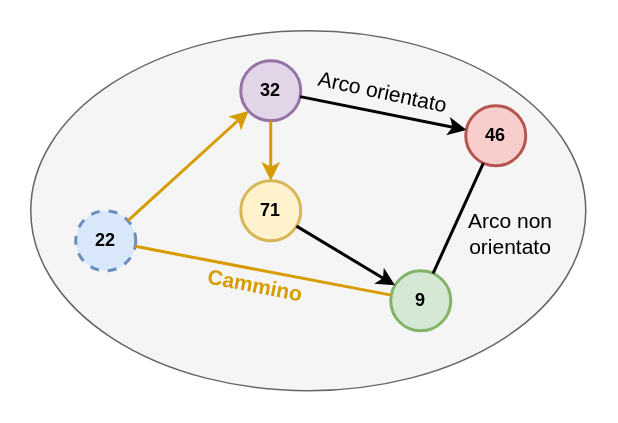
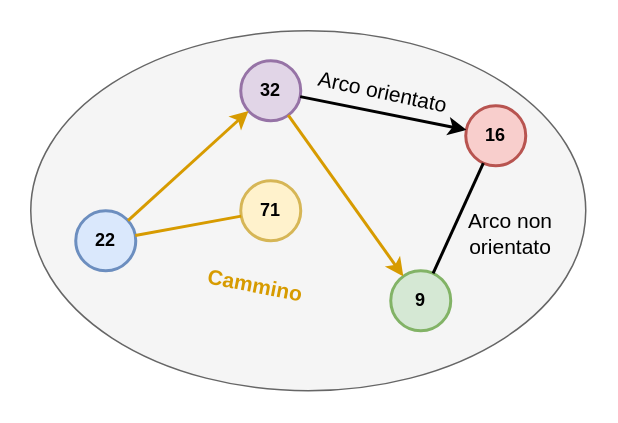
  <mxCell id="0" />
  <mxCell id="1" parent="0" />
  <mxCell id="2" value="" style="ellipse;whiteSpace=wrap;html=1;fillColor=#f5f5f5;fontColor=#333333;strokeColor=#666666;" vertex="1" parent="1"><mxGeometry x="20" y="20" width="370" height="240" as="geometry" /></mxCell>
  <mxCell id="3" value="32" style="ellipse;whiteSpace=wrap;html=1;aspect=fixed;fillColor=#e1d5e7;strokeColor=#9673a6;fontStyle=1;strokeWidth=2;" vertex="1" parent="1"><mxGeometry x="160" y="40" width="40" height="40" as="geometry" /></mxCell>
  <mxCell id="4" value="71" style="ellipse;whiteSpace=wrap;html=1;aspect=fixed;fillColor=#fff2cc;strokeColor=#d6b656;fontStyle=1;strokeWidth=2;" vertex="1" parent="1"><mxGeometry x="160" y="120" width="40" height="40" as="geometry" /></mxCell>
  <mxCell id="5" value="9" style="ellipse;whiteSpace=wrap;html=1;aspect=fixed;fillColor=#d5e8d4;strokeColor=#82b366;fontStyle=1;strokeWidth=2;" vertex="1" parent="1"><mxGeometry x="260" y="180" width="40" height="40" as="geometry" /></mxCell>
- <mxCell id="6" value="22" style="ellipse;whiteSpace=wrap;html=1;aspect=fixed;fillColor=#dae8fc;strokeColor=#6c8ebf;fontStyle=1;strokeWidth=2;dashed=1;" vertex="1" parent="1"><mxGeometry x="50" y="140" width="40" height="40" as="geometry" /></mxCell>
- <mxCell id="7" value="46" style="ellipse;whiteSpace=wrap;html=1;aspect=fixed;fillColor=#f8cecc;strokeColor=#b85450;fontStyle=1;strokeWidth=2;" vertex="1" parent="1"><mxGeometry x="310" y="70" width="40" height="40" as="geometry" /></mxCell>
- <mxCell id="8" value="" style="endArrow=classic;html=1;rounded=0;strokeWidth=2;" edge="1" parent="1" source="4" target="5"><mxGeometry width="50" height="50" relative="1" as="geometry"><mxPoint x="-90" y="340" as="sourcePoint" /><mxPoint x="-40" y="290" as="targetPoint" /></mxGeometry></mxCell>
+ <mxCell id="6" value="22" style="ellipse;whiteSpace=wrap;html=1;aspect=fixed;fillColor=#dae8fc;strokeColor=#6c8ebf;fontStyle=1;strokeWidth=2;" vertex="1" parent="1"><mxGeometry x="50" y="140" width="40" height="40" as="geometry" /></mxCell>
+ <mxCell id="7" value="16" style="ellipse;whiteSpace=wrap;html=1;aspect=fixed;fillColor=#f8cecc;strokeColor=#b85450;fontStyle=1;strokeWidth=2;" vertex="1" parent="1"><mxGeometry x="310" y="70" width="40" height="40" as="geometry" /></mxCell>
  <mxCell id="9" value="" style="endArrow=classic;html=1;rounded=0;strokeWidth=2;" edge="1" parent="1" source="3" target="7"><mxGeometry width="50" height="50" relative="1" as="geometry"><mxPoint x="30" y="320" as="sourcePoint" /><mxPoint x="80" y="270" as="targetPoint" /></mxGeometry></mxCell>
  <mxCell id="10" value="" style="endArrow=classic;html=1;rounded=0;strokeWidth=2;fillColor=#ffe6cc;strokeColor=#d79b00;" edge="1" parent="1" source="6" target="3"><mxGeometry width="50" height="50" relative="1" as="geometry"><mxPoint x="0" y="320" as="sourcePoint" /><mxPoint x="50" y="270" as="targetPoint" /></mxGeometry></mxCell>
- <mxCell id="11" value="" style="endArrow=classic;html=1;rounded=0;strokeWidth=2;fillColor=#ffe6cc;strokeColor=#d79b00;" edge="1" parent="1" source="3" target="4"><mxGeometry width="50" height="50" relative="1" as="geometry"><mxPoint x="90" y="330" as="sourcePoint" /><mxPoint x="140" y="280" as="targetPoint" /></mxGeometry></mxCell>
+ <mxCell id="11" value="" style="endArrow=classic;html=1;rounded=0;strokeWidth=2;fillColor=#ffe6cc;strokeColor=#d79b00;" edge="1" parent="1" source="3" target="5"><mxGeometry width="50" height="50" relative="1" as="geometry"><mxPoint x="90" y="330" as="sourcePoint" /><mxPoint x="140" y="280" as="targetPoint" /></mxGeometry></mxCell>
  <mxCell id="12" value="Arco orientato" style="text;html=1;strokeColor=none;fillColor=none;align=center;verticalAlign=middle;whiteSpace=wrap;rounded=0;fontSize=14;rotation=12;" vertex="1" parent="1"><mxGeometry x="209.89" y="51.04" width="90" height="20" as="geometry" /></mxCell>
  <mxCell id="13" value="" style="endArrow=none;html=1;rounded=0;fontSize=14;strokeWidth=2;" edge="1" parent="1" source="5" target="7"><mxGeometry width="50" height="50" relative="1" as="geometry"><mxPoint x="130" y="390" as="sourcePoint" /><mxPoint x="180" y="340" as="targetPoint" /></mxGeometry></mxCell>
- <mxCell id="14" value="" style="endArrow=none;html=1;rounded=0;fontSize=14;strokeWidth=2;fillColor=#ffe6cc;strokeColor=#d79b00;" edge="1" parent="1" source="6" target="5"><mxGeometry width="50" height="50" relative="1" as="geometry"><mxPoint x="-30" y="340" as="sourcePoint" /><mxPoint x="20" y="290" as="targetPoint" /></mxGeometry></mxCell>
+ <mxCell id="14" value="" style="endArrow=none;html=1;rounded=0;fontSize=14;strokeWidth=2;fillColor=#ffe6cc;strokeColor=#d79b00;" edge="1" parent="1" source="6" target="4"><mxGeometry width="50" height="50" relative="1" as="geometry"><mxPoint x="-30" y="340" as="sourcePoint" /><mxPoint x="20" y="290" as="targetPoint" /></mxGeometry></mxCell>
  <mxCell id="15" value="Arco non orientato" style="text;html=1;strokeColor=none;fillColor=none;align=center;verticalAlign=middle;whiteSpace=wrap;rounded=0;fontSize=14;" vertex="1" parent="1"><mxGeometry x="310" y="140" width="60" height="30" as="geometry" /></mxCell>
  <mxCell id="16" value="Cammino" style="text;html=1;strokeColor=none;fillColor=none;align=center;verticalAlign=middle;whiteSpace=wrap;rounded=0;fontSize=14;fontColor=#D79B00;fontStyle=1;rotation=11;" vertex="1" parent="1"><mxGeometry x="140" y="180" width="60" height="20" as="geometry" /></mxCell>
